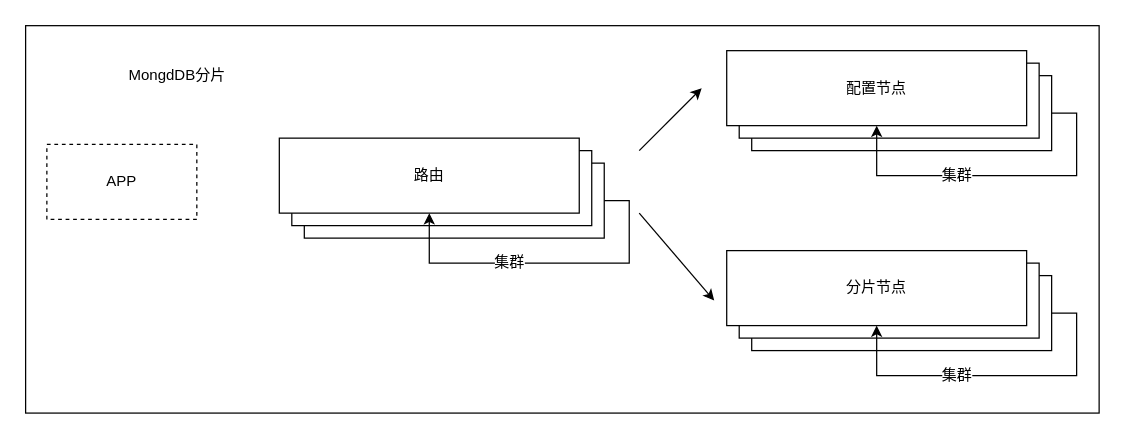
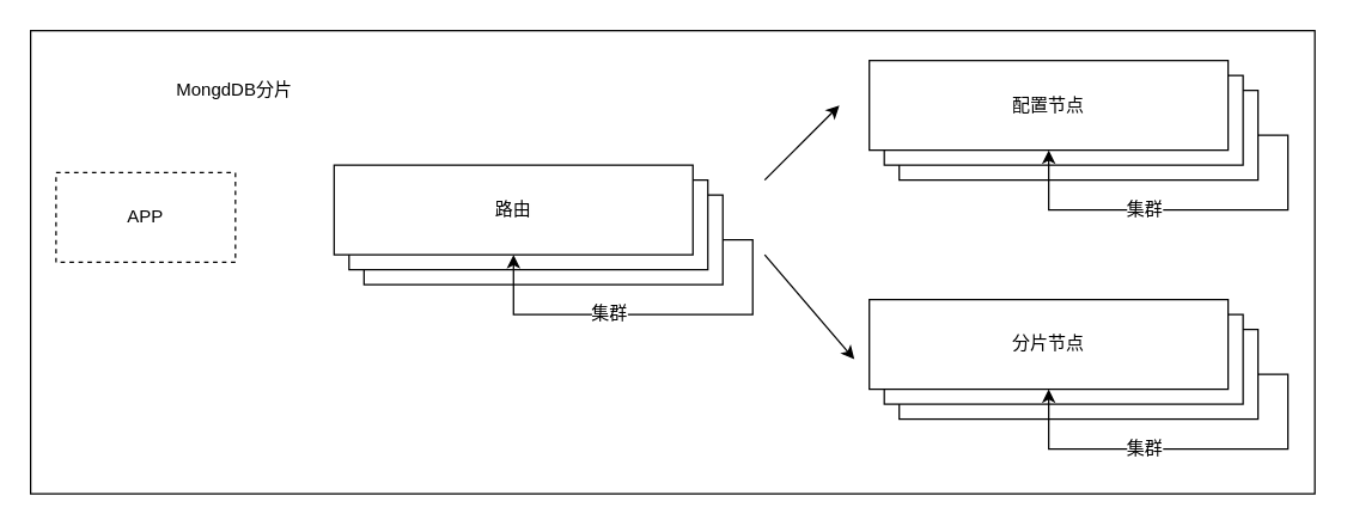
  <mxCell id="0" />
  <mxCell id="1" parent="0" />
  <mxCell id="2" value="" style="group" vertex="1" connectable="0" parent="1"><mxGeometry x="20" y="20" width="859" height="310" as="geometry" /></mxCell>
  <mxCell id="3" value="" style="rounded=0;whiteSpace=wrap;html=1;align=center;" vertex="1" parent="2"><mxGeometry width="859" height="310" as="geometry" /></mxCell>
  <mxCell id="4" value="APP" style="rounded=0;whiteSpace=wrap;html=1;align=center;dashed=1;" vertex="1" parent="2"><mxGeometry x="17" y="95" width="120" height="60" as="geometry" /></mxCell>
  <mxCell id="5" value="" style="group" vertex="1" connectable="0" parent="2"><mxGeometry x="203" y="90" width="260" height="80" as="geometry" /></mxCell>
  <mxCell id="6" value="" style="rounded=0;whiteSpace=wrap;html=1;" vertex="1" parent="5"><mxGeometry x="20" y="20" width="240" height="60" as="geometry" /></mxCell>
  <mxCell id="7" value="" style="rounded=0;whiteSpace=wrap;html=1;" vertex="1" parent="5"><mxGeometry x="10" y="10" width="240" height="60" as="geometry" /></mxCell>
  <mxCell id="8" value="路由" style="rounded=0;whiteSpace=wrap;html=1;" vertex="1" parent="5"><mxGeometry width="240" height="60" as="geometry" /></mxCell>
  <mxCell id="9" style="edgeStyle=orthogonalEdgeStyle;rounded=0;orthogonalLoop=1;jettySize=auto;html=1;exitX=1;exitY=0.5;exitDx=0;exitDy=0;entryX=0.5;entryY=1;entryDx=0;entryDy=0;" edge="1" parent="5" source="6" target="8"><mxGeometry relative="1" as="geometry"><Array as="points"><mxPoint x="280" y="50" /><mxPoint x="280" y="100" /><mxPoint x="120" y="100" /></Array></mxGeometry></mxCell>
  <mxCell id="10" value="集群" style="text;html=1;resizable=0;points=[];align=center;verticalAlign=middle;labelBackgroundColor=#ffffff;" vertex="1" connectable="0" parent="9"><mxGeometry x="0.234" y="-1" relative="1" as="geometry"><mxPoint as="offset" /></mxGeometry></mxCell>
  <mxCell id="11" value="" style="group" vertex="1" connectable="0" parent="2"><mxGeometry x="561" y="20" width="260" height="80" as="geometry" /></mxCell>
  <mxCell id="12" value="" style="rounded=0;whiteSpace=wrap;html=1;" vertex="1" parent="11"><mxGeometry x="20" y="20" width="240" height="60" as="geometry" /></mxCell>
  <mxCell id="13" value="" style="rounded=0;whiteSpace=wrap;html=1;" vertex="1" parent="11"><mxGeometry x="10" y="10" width="240" height="60" as="geometry" /></mxCell>
  <mxCell id="14" value="配置节点" style="rounded=0;whiteSpace=wrap;html=1;" vertex="1" parent="11"><mxGeometry width="240" height="60" as="geometry" /></mxCell>
  <mxCell id="15" style="edgeStyle=orthogonalEdgeStyle;rounded=0;orthogonalLoop=1;jettySize=auto;html=1;exitX=1;exitY=0.5;exitDx=0;exitDy=0;entryX=0.5;entryY=1;entryDx=0;entryDy=0;" edge="1" parent="11" source="12" target="14"><mxGeometry relative="1" as="geometry"><Array as="points"><mxPoint x="280" y="50" /><mxPoint x="280" y="100" /><mxPoint x="120" y="100" /></Array></mxGeometry></mxCell>
  <mxCell id="16" value="集群" style="text;html=1;resizable=0;points=[];align=center;verticalAlign=middle;labelBackgroundColor=#ffffff;" vertex="1" connectable="0" parent="15"><mxGeometry x="0.234" y="-1" relative="1" as="geometry"><mxPoint as="offset" /></mxGeometry></mxCell>
  <mxCell id="17" value="" style="group" vertex="1" connectable="0" parent="2"><mxGeometry x="561" y="180" width="260" height="80" as="geometry" /></mxCell>
  <mxCell id="18" value="" style="rounded=0;whiteSpace=wrap;html=1;" vertex="1" parent="17"><mxGeometry x="20" y="20" width="240" height="60" as="geometry" /></mxCell>
  <mxCell id="19" value="" style="rounded=0;whiteSpace=wrap;html=1;" vertex="1" parent="17"><mxGeometry x="10" y="10" width="240" height="60" as="geometry" /></mxCell>
  <mxCell id="20" value="分片节点" style="rounded=0;whiteSpace=wrap;html=1;" vertex="1" parent="17"><mxGeometry width="240" height="60" as="geometry" /></mxCell>
  <mxCell id="21" style="edgeStyle=orthogonalEdgeStyle;rounded=0;orthogonalLoop=1;jettySize=auto;html=1;exitX=1;exitY=0.5;exitDx=0;exitDy=0;entryX=0.5;entryY=1;entryDx=0;entryDy=0;" edge="1" parent="17" source="18" target="20"><mxGeometry relative="1" as="geometry"><Array as="points"><mxPoint x="280" y="50" /><mxPoint x="280" y="100" /><mxPoint x="120" y="100" /></Array></mxGeometry></mxCell>
  <mxCell id="22" value="集群" style="text;html=1;resizable=0;points=[];align=center;verticalAlign=middle;labelBackgroundColor=#ffffff;" vertex="1" connectable="0" parent="21"><mxGeometry x="0.234" y="-1" relative="1" as="geometry"><mxPoint as="offset" /></mxGeometry></mxCell>
  <mxCell id="23" value="" style="endArrow=classic;html=1;" edge="1" parent="2"><mxGeometry width="50" height="50" relative="1" as="geometry"><mxPoint x="491" y="100" as="sourcePoint" /><mxPoint x="541" y="50" as="targetPoint" /></mxGeometry></mxCell>
  <mxCell id="24" value="" style="endArrow=classic;html=1;" edge="1" parent="2"><mxGeometry width="50" height="50" relative="1" as="geometry"><mxPoint x="491" y="150" as="sourcePoint" /><mxPoint x="551" y="220" as="targetPoint" /></mxGeometry></mxCell>
- <mxCell id="25" value="MongdDB分片&lt;br&gt;" style="text;html=1;strokeColor=none;fillColor=none;align=center;verticalAlign=middle;whiteSpace=wrap;rounded=0;" vertex="1" parent="2"><mxGeometry x="52" y="30" width="139" height="20" as="geometry" /></mxCell>
+ <mxCell id="25" value="MongdDB分片&lt;br&gt;" style="text;html=1;strokeColor=none;fillColor=none;align=center;verticalAlign=middle;whiteSpace=wrap;rounded=0;" vertex="1" parent="2"><mxGeometry x="67" y="30" width="139" height="20" as="geometry" /></mxCell>
